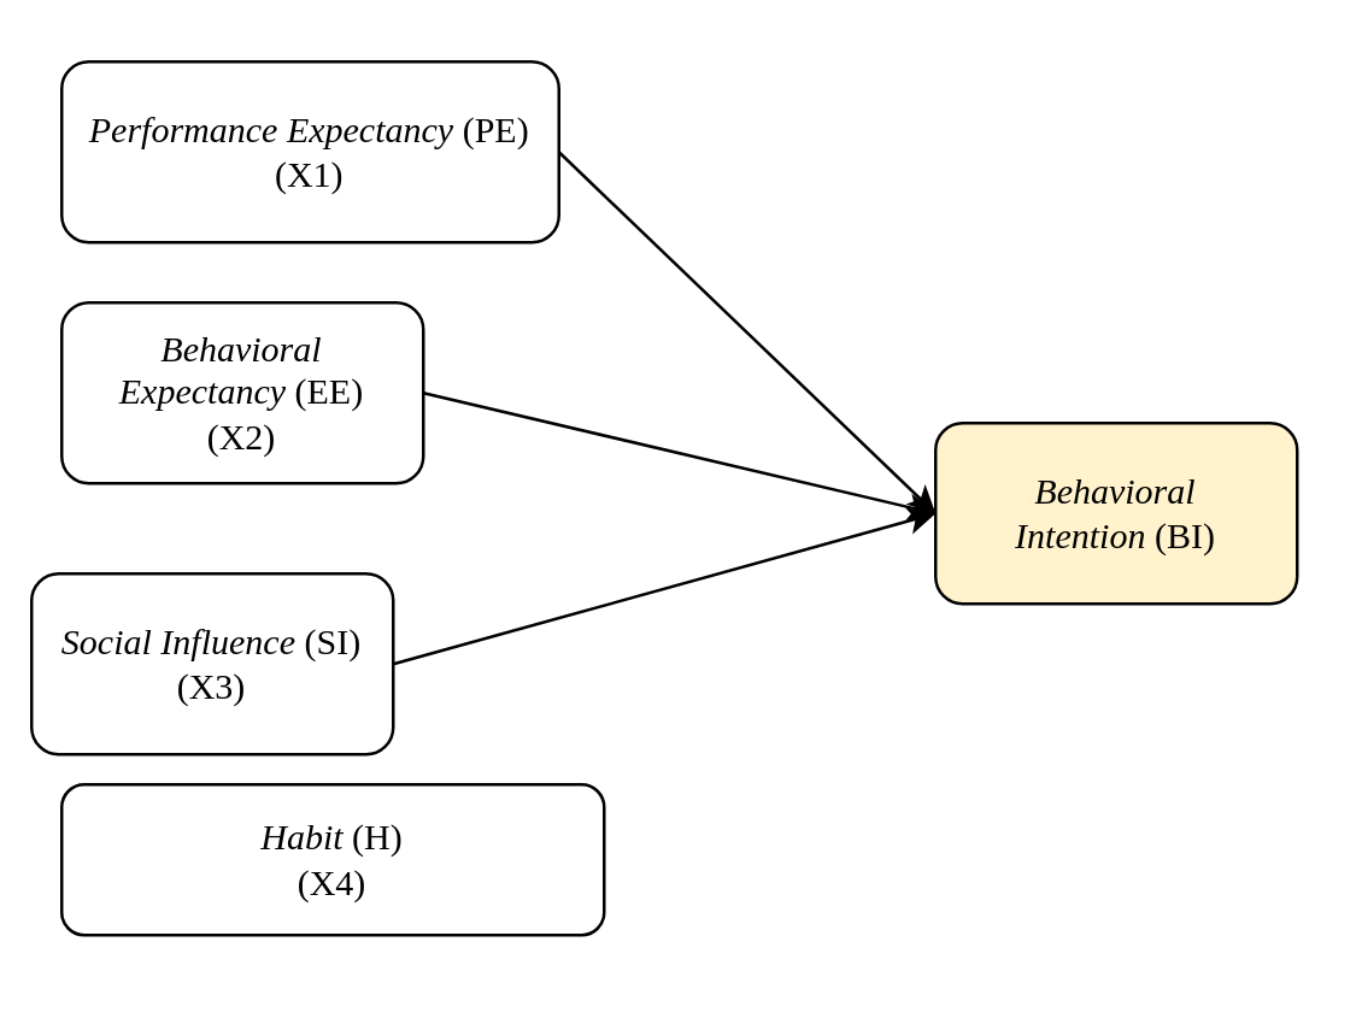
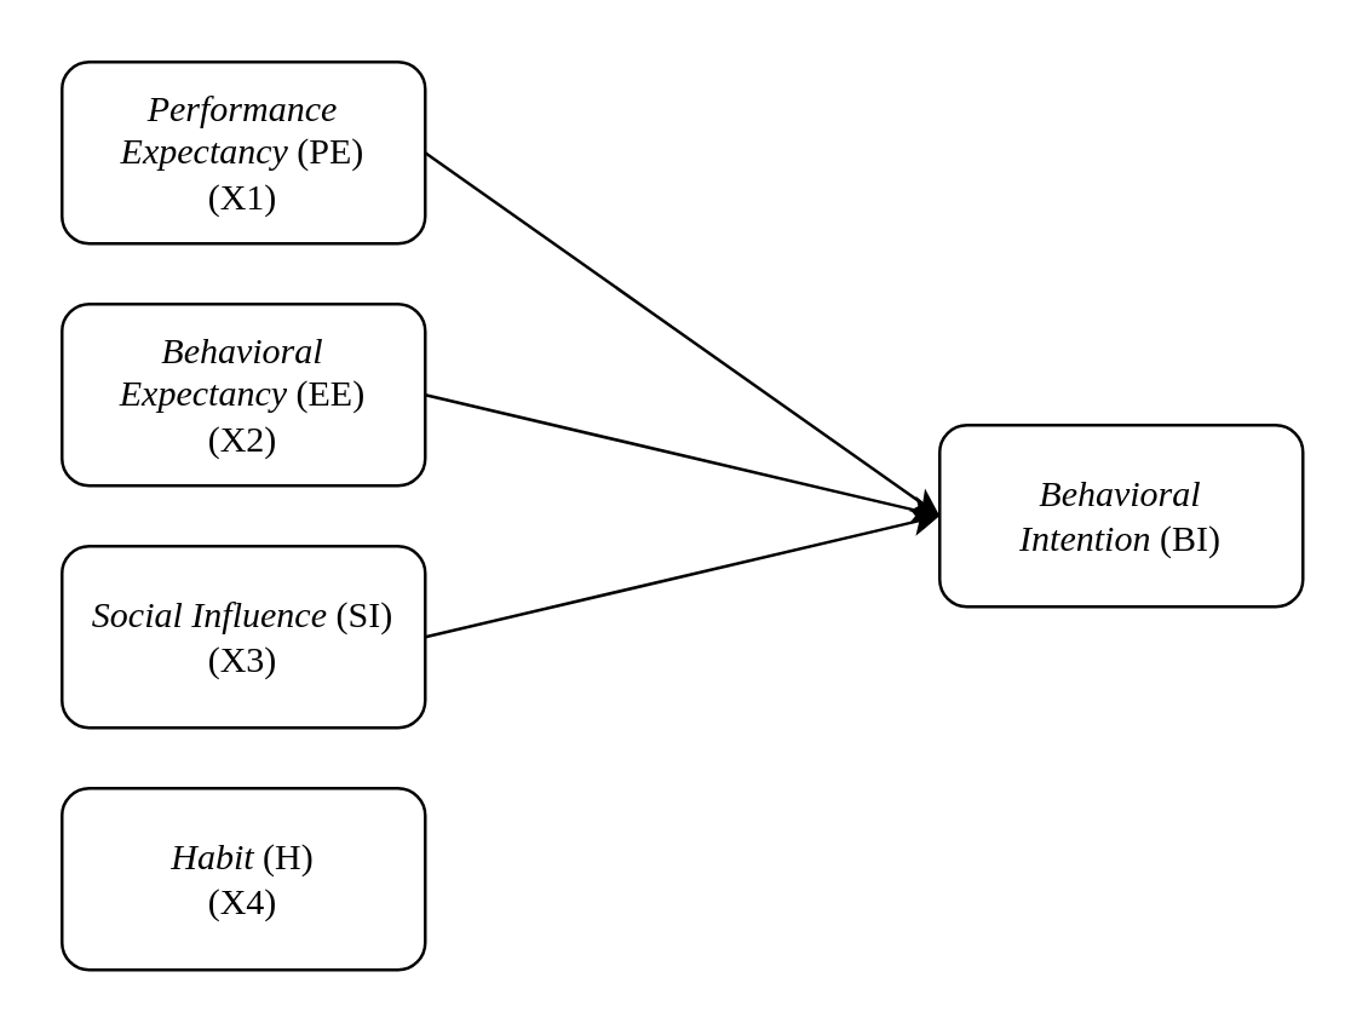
  <mxCell id="0" />
  <mxCell id="1" parent="0" />
- <mxCell id="2" value="&lt;font face=&quot;Times New Roman&quot;&gt;&lt;i&gt;Performance Expectancy&lt;/i&gt; (PE)&lt;br&gt;(X1)&lt;br&gt;&lt;/font&gt;" style="rounded=1;whiteSpace=wrap;html=1;" parent="1" vertex="1"><mxGeometry x="20" y="20" width="165" height="60" as="geometry" /></mxCell>
- <mxCell id="3" value="&lt;i style=&quot;font-family: &amp;quot;Times New Roman&amp;quot;;&quot;&gt;Behavioral Intention&lt;/i&gt;&lt;span style=&quot;font-family: &amp;quot;Times New Roman&amp;quot;;&quot;&gt;&amp;nbsp;(BI)&lt;/span&gt;" style="rounded=1;whiteSpace=wrap;html=1;fillColor=#fff2cc;" parent="1" vertex="1"><mxGeometry x="310" y="140" width="120" height="60" as="geometry" /></mxCell>
+ <mxCell id="2" value="&lt;font face=&quot;Times New Roman&quot;&gt;&lt;i&gt;Performance Expectancy&lt;/i&gt; (PE)&lt;br&gt;(X1)&lt;br&gt;&lt;/font&gt;" style="rounded=1;whiteSpace=wrap;html=1;" parent="1" vertex="1"><mxGeometry x="20" y="20" width="120" height="60" as="geometry" /></mxCell>
+ <mxCell id="3" value="&lt;i style=&quot;font-family: &amp;quot;Times New Roman&amp;quot;;&quot;&gt;Behavioral Intention&lt;/i&gt;&lt;span style=&quot;font-family: &amp;quot;Times New Roman&amp;quot;;&quot;&gt;&amp;nbsp;(BI)&lt;/span&gt;" style="rounded=1;whiteSpace=wrap;html=1;" parent="1" vertex="1"><mxGeometry x="310" y="140" width="120" height="60" as="geometry" /></mxCell>
  <mxCell id="4" value="" style="endArrow=classic;html=1;rounded=0;exitX=1;exitY=0.5;exitDx=0;exitDy=0;entryX=0;entryY=0.5;entryDx=0;entryDy=0;" parent="1" source="2" target="3" edge="1"><mxGeometry width="50" height="50" relative="1" as="geometry"><mxPoint x="200" y="220" as="sourcePoint" /><mxPoint x="250" y="170" as="targetPoint" /></mxGeometry></mxCell>
  <mxCell id="5" value="&lt;i style=&quot;font-family: &amp;quot;Times New Roman&amp;quot;;&quot;&gt;Behavioral Expectancy&lt;/i&gt;&lt;span style=&quot;font-family: &amp;quot;Times New Roman&amp;quot;;&quot;&gt;&amp;nbsp;(EE)&lt;br&gt;(X2)&lt;br&gt;&lt;/span&gt;" style="rounded=1;whiteSpace=wrap;html=1;" parent="1" vertex="1"><mxGeometry x="20" y="100" width="120" height="60" as="geometry" /></mxCell>
  <mxCell id="6" value="" style="endArrow=classic;html=1;rounded=0;exitX=1;exitY=0.5;exitDx=0;exitDy=0;" parent="1" source="5" edge="1"><mxGeometry width="50" height="50" relative="1" as="geometry"><mxPoint x="200" y="300" as="sourcePoint" /><mxPoint x="310" y="170" as="targetPoint" /></mxGeometry></mxCell>
- <mxCell id="7" value="&lt;i style=&quot;font-family: &amp;quot;Times New Roman&amp;quot;;&quot;&gt;Social Influence&lt;/i&gt;&lt;span style=&quot;font-family: &amp;quot;Times New Roman&amp;quot;;&quot;&gt;&amp;nbsp;(SI)&lt;br&gt;(X3)&lt;br&gt;&lt;/span&gt;" style="rounded=1;whiteSpace=wrap;html=1;" parent="1" vertex="1"><mxGeometry x="10" y="190" width="120" height="60" as="geometry" /></mxCell>
+ <mxCell id="7" value="&lt;i style=&quot;font-family: &amp;quot;Times New Roman&amp;quot;;&quot;&gt;Social Influence&lt;/i&gt;&lt;span style=&quot;font-family: &amp;quot;Times New Roman&amp;quot;;&quot;&gt;&amp;nbsp;(SI)&lt;br&gt;(X3)&lt;br&gt;&lt;/span&gt;" style="rounded=1;whiteSpace=wrap;html=1;" parent="1" vertex="1"><mxGeometry x="20" y="180" width="120" height="60" as="geometry" /></mxCell>
  <mxCell id="8" value="" style="endArrow=classic;html=1;rounded=0;exitX=1;exitY=0.5;exitDx=0;exitDy=0;entryX=0;entryY=0.5;entryDx=0;entryDy=0;" parent="1" source="7" target="3" edge="1"><mxGeometry width="50" height="50" relative="1" as="geometry"><mxPoint x="200" y="380" as="sourcePoint" /><mxPoint x="300" y="180" as="targetPoint" /></mxGeometry></mxCell>
- <mxCell id="9" value="&lt;font face=&quot;Times New Roman&quot;&gt;&lt;i&gt;Habit &lt;/i&gt;(H)&lt;br&gt;(X4)&lt;br&gt;&lt;/font&gt;" style="rounded=1;whiteSpace=wrap;html=1;" parent="1" vertex="1"><mxGeometry x="20" y="260" width="180" height="50" as="geometry" /></mxCell>
+ <mxCell id="9" value="&lt;font face=&quot;Times New Roman&quot;&gt;&lt;i&gt;Habit &lt;/i&gt;(H)&lt;br&gt;(X4)&lt;br&gt;&lt;/font&gt;" style="rounded=1;whiteSpace=wrap;html=1;" parent="1" vertex="1"><mxGeometry x="20" y="260" width="120" height="60" as="geometry" /></mxCell>
